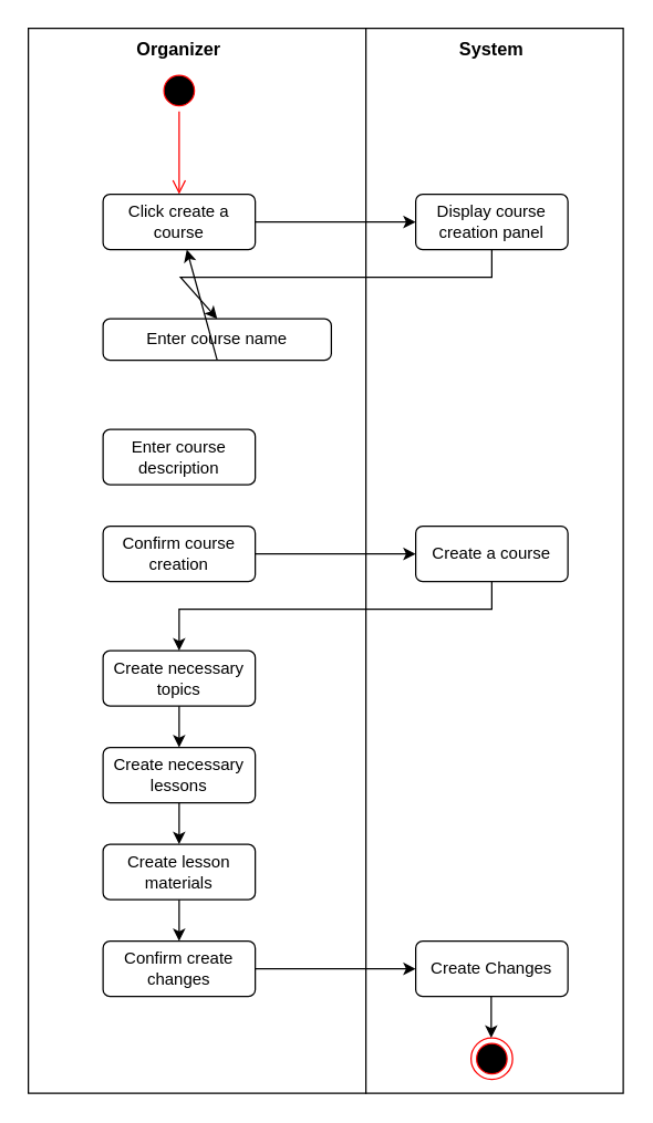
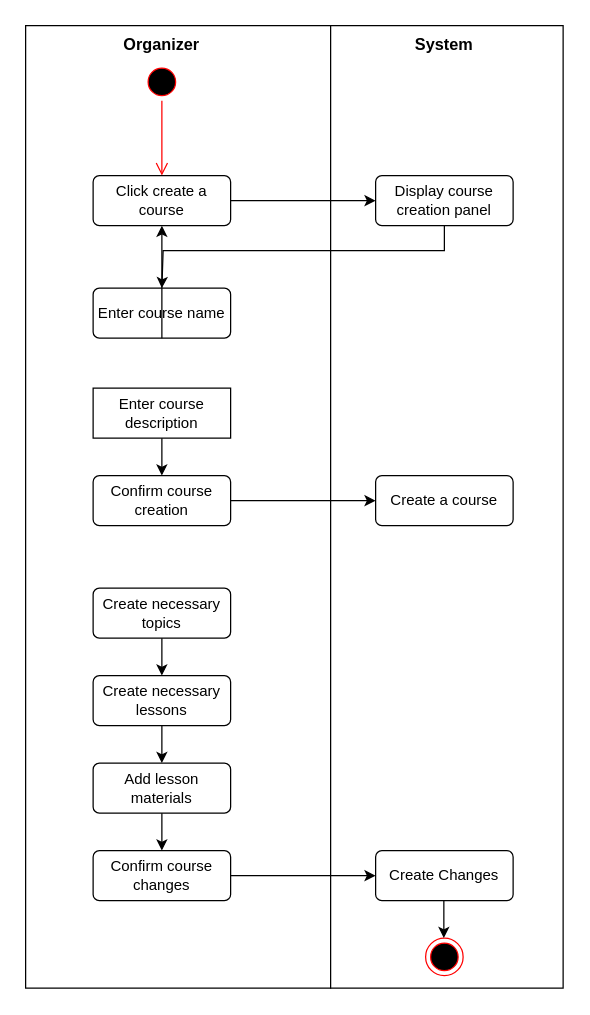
  <mxCell id="0" />
  <mxCell id="1" parent="0" />
  <mxCell id="2" value="" style="rounded=0;whiteSpace=wrap;html=1;" parent="1" vertex="1"><mxGeometry x="20" y="20" width="244" height="770" as="geometry" /></mxCell>
  <mxCell id="3" value="" style="rounded=0;whiteSpace=wrap;html=1;" parent="1" vertex="1"><mxGeometry x="264" y="20" width="186" height="770" as="geometry" /></mxCell>
  <mxCell id="4" value="" style="endArrow=classic;html=1;rounded=0;exitX=1;exitY=0.5;exitDx=0;exitDy=0;entryX=0;entryY=0.5;entryDx=0;entryDy=0;" parent="1" source="17" target="9" edge="1"><mxGeometry width="50" height="50" relative="1" as="geometry"><mxPoint x="-140" y="210" as="sourcePoint" /><mxPoint x="-90" y="160" as="targetPoint" /><Array as="points"><mxPoint x="230" y="160" /></Array></mxGeometry></mxCell>
  <mxCell id="5" value="" style="endArrow=classic;html=1;rounded=0;exitX=0.5;exitY=1;exitDx=0;exitDy=0;entryX=0.5;entryY=0;entryDx=0;entryDy=0;" parent="1" source="9" target="18" edge="1"><mxGeometry width="50" height="50" relative="1" as="geometry"><mxPoint x="340" y="240" as="sourcePoint" /><mxPoint x="390" y="190" as="targetPoint" /><Array as="points"><mxPoint x="355" y="200" /><mxPoint x="130" y="200" /></Array></mxGeometry></mxCell>
  <mxCell id="6" value="" style="endArrow=classic;html=1;rounded=0;exitX=1;exitY=0.5;exitDx=0;exitDy=0;entryX=0;entryY=0.5;entryDx=0;entryDy=0;" parent="1" source="21" target="10" edge="1"><mxGeometry width="50" height="50" relative="1" as="geometry"><mxPoint x="190" y="400" as="sourcePoint" /><mxPoint x="240" y="350" as="targetPoint" /></mxGeometry></mxCell>
- <mxCell id="7" value="" style="endArrow=classic;html=1;rounded=0;entryX=0.5;entryY=0;entryDx=0;entryDy=0;exitX=0.5;exitY=1;exitDx=0;exitDy=0;" parent="1" source="10" target="23" edge="1"><mxGeometry width="50" height="50" relative="1" as="geometry"><mxPoint x="90" y="480" as="sourcePoint" /><mxPoint x="140" y="430" as="targetPoint" /><Array as="points"><mxPoint x="355" y="440" /><mxPoint x="129" y="440" /></Array></mxGeometry></mxCell>
  <mxCell id="8" value="&lt;b&gt;System&lt;/b&gt;" style="text;html=1;strokeColor=none;fillColor=none;align=center;verticalAlign=middle;whiteSpace=wrap;rounded=0;fontSize=13;" parent="1" vertex="1"><mxGeometry x="325" y="20" width="60" height="30" as="geometry" /></mxCell>
  <mxCell id="9" value="Display course creation panel" style="html=1;align=center;verticalAlign=middle;rounded=1;absoluteArcSize=1;arcSize=10;dashed=0;whiteSpace=wrap;" parent="1" vertex="1"><mxGeometry x="300" y="140" width="110" height="40" as="geometry" /></mxCell>
  <mxCell id="10" value="Create a course" style="html=1;align=center;verticalAlign=middle;rounded=1;absoluteArcSize=1;arcSize=10;dashed=0;whiteSpace=wrap;" parent="1" vertex="1"><mxGeometry x="300" y="380" width="110" height="40" as="geometry" /></mxCell>
  <mxCell id="11" style="edgeStyle=orthogonalEdgeStyle;rounded=0;orthogonalLoop=1;jettySize=auto;html=1;exitX=0.5;exitY=1;exitDx=0;exitDy=0;" parent="1" source="3" target="3" edge="1"><mxGeometry relative="1" as="geometry" /></mxCell>
  <mxCell id="12" value="Create Changes" style="html=1;align=center;verticalAlign=middle;rounded=1;absoluteArcSize=1;arcSize=10;dashed=0;whiteSpace=wrap;" parent="1" vertex="1"><mxGeometry x="300" y="680" width="110" height="40" as="geometry" /></mxCell>
  <mxCell id="13" value="" style="endArrow=classic;html=1;rounded=0;exitX=1;exitY=0.5;exitDx=0;exitDy=0;entryX=0;entryY=0.5;entryDx=0;entryDy=0;" parent="1" target="12" edge="1"><mxGeometry width="50" height="50" relative="1" as="geometry"><mxPoint x="184" y="700" as="sourcePoint" /><mxPoint x="240" y="650" as="targetPoint" /></mxGeometry></mxCell>
  <mxCell id="14" value="&lt;b style=&quot;font-size: 13px;&quot;&gt;Organizer&lt;/b&gt;" style="text;html=1;strokeColor=none;fillColor=none;align=center;verticalAlign=middle;whiteSpace=wrap;rounded=0;fontSize=13;" parent="1" vertex="1"><mxGeometry x="99" y="20" width="60" height="30" as="geometry" /></mxCell>
  <mxCell id="15" value="" style="ellipse;html=1;shape=startState;fillColor=#000000;strokeColor=#ff0000;" parent="1" vertex="1"><mxGeometry x="114" y="50" width="30" height="30" as="geometry" /></mxCell>
  <mxCell id="16" value="" style="edgeStyle=orthogonalEdgeStyle;html=1;verticalAlign=bottom;endArrow=open;endSize=8;strokeColor=#ff0000;rounded=0;" parent="1" source="15" edge="1"><mxGeometry relative="1" as="geometry"><mxPoint x="129" y="140" as="targetPoint" /></mxGeometry></mxCell>
  <mxCell id="17" value="Click create a course" style="html=1;align=center;verticalAlign=middle;rounded=1;absoluteArcSize=1;arcSize=10;dashed=0;whiteSpace=wrap;" parent="1" vertex="1"><mxGeometry x="74" y="140" width="110" height="40" as="geometry" /></mxCell>
- <mxCell id="18" value="Enter course name" style="html=1;align=center;verticalAlign=middle;rounded=1;absoluteArcSize=1;arcSize=10;dashed=0;whiteSpace=wrap;" parent="1" vertex="1"><mxGeometry x="74" y="230" width="165" height="30" as="geometry" /></mxCell>
- <mxCell id="19" value="Enter course description" style="html=1;align=center;verticalAlign=middle;rounded=1;absoluteArcSize=1;arcSize=10;dashed=0;whiteSpace=wrap;" parent="1" vertex="1"><mxGeometry x="74" y="310" width="110" height="40" as="geometry" /></mxCell>
+ <mxCell id="18" value="Enter course name" style="html=1;align=center;verticalAlign=middle;rounded=1;absoluteArcSize=1;arcSize=10;dashed=0;whiteSpace=wrap;" parent="1" vertex="1"><mxGeometry x="74" y="230" width="110" height="40" as="geometry" /></mxCell>
+ <mxCell id="19" value="Enter course description" style="html=1;align=center;verticalAlign=middle;absoluteArcSize=1;arcSize=10;dashed=0;whiteSpace=wrap;rounded=0;" parent="1" vertex="1"><mxGeometry x="74" y="310" width="110" height="40" as="geometry" /></mxCell>
  <mxCell id="20" value="" style="endArrow=classic;html=1;rounded=0;exitX=0.5;exitY=1;exitDx=0;exitDy=0;" parent="1" source="18" target="17" edge="1"><mxGeometry width="50" height="50" relative="1" as="geometry"><mxPoint x="-210" y="360" as="sourcePoint" /><mxPoint x="-160" y="310" as="targetPoint" /></mxGeometry></mxCell>
  <mxCell id="21" value="Confirm course creation" style="html=1;align=center;verticalAlign=middle;rounded=1;absoluteArcSize=1;arcSize=10;dashed=0;whiteSpace=wrap;" parent="1" vertex="1"><mxGeometry x="74" y="380" width="110" height="40" as="geometry" /></mxCell>
+ <mxCell id="22" value="" style="endArrow=classic;html=1;rounded=0;exitX=0.5;exitY=1;exitDx=0;exitDy=0;entryX=0.5;entryY=0;entryDx=0;entryDy=0;" parent="1" source="19" target="21" edge="1"><mxGeometry width="50" height="50" relative="1" as="geometry"><mxPoint x="130" y="370" as="sourcePoint" /><mxPoint x="180" y="320" as="targetPoint" /></mxGeometry></mxCell>
  <mxCell id="23" value="Create necessary topics" style="html=1;align=center;verticalAlign=middle;rounded=1;absoluteArcSize=1;arcSize=10;dashed=0;whiteSpace=wrap;" parent="1" vertex="1"><mxGeometry x="74" y="470" width="110" height="40" as="geometry" /></mxCell>
  <mxCell id="24" value="Create necessary lessons" style="html=1;align=center;verticalAlign=middle;rounded=1;absoluteArcSize=1;arcSize=10;dashed=0;whiteSpace=wrap;" parent="1" vertex="1"><mxGeometry x="74" y="540" width="110" height="40" as="geometry" /></mxCell>
  <mxCell id="25" value="" style="endArrow=classic;html=1;rounded=0;exitX=0.5;exitY=1;exitDx=0;exitDy=0;entryX=0.5;entryY=0;entryDx=0;entryDy=0;" parent="1" source="23" target="24" edge="1"><mxGeometry width="50" height="50" relative="1" as="geometry"><mxPoint x="130" y="570" as="sourcePoint" /><mxPoint x="180" y="520" as="targetPoint" /></mxGeometry></mxCell>
- <mxCell id="26" value="Create lesson materials" style="html=1;align=center;verticalAlign=middle;rounded=1;absoluteArcSize=1;arcSize=10;dashed=0;whiteSpace=wrap;" parent="1" vertex="1"><mxGeometry x="74" y="610" width="110" height="40" as="geometry" /></mxCell>
+ <mxCell id="26" value="Add lesson materials" style="html=1;align=center;verticalAlign=middle;rounded=1;absoluteArcSize=1;arcSize=10;dashed=0;whiteSpace=wrap;" parent="1" vertex="1"><mxGeometry x="74" y="610" width="110" height="40" as="geometry" /></mxCell>
  <mxCell id="27" value="" style="endArrow=classic;html=1;rounded=0;exitX=0.5;exitY=1;exitDx=0;exitDy=0;entryX=0.5;entryY=0;entryDx=0;entryDy=0;" parent="1" target="26" edge="1"><mxGeometry width="50" height="50" relative="1" as="geometry"><mxPoint x="129" y="580" as="sourcePoint" /><mxPoint x="180" y="590" as="targetPoint" /></mxGeometry></mxCell>
- <mxCell id="28" value="Confirm create changes" style="html=1;align=center;verticalAlign=middle;rounded=1;absoluteArcSize=1;arcSize=10;dashed=0;whiteSpace=wrap;" parent="1" vertex="1"><mxGeometry x="74" y="680" width="110" height="40" as="geometry" /></mxCell>
+ <mxCell id="28" value="Confirm course changes" style="html=1;align=center;verticalAlign=middle;rounded=1;absoluteArcSize=1;arcSize=10;dashed=0;whiteSpace=wrap;" parent="1" vertex="1"><mxGeometry x="74" y="680" width="110" height="40" as="geometry" /></mxCell>
  <mxCell id="29" value="" style="endArrow=classic;html=1;rounded=0;exitX=0.5;exitY=1;exitDx=0;exitDy=0;entryX=0.5;entryY=0;entryDx=0;entryDy=0;" parent="1" target="28" edge="1"><mxGeometry width="50" height="50" relative="1" as="geometry"><mxPoint x="129" y="650" as="sourcePoint" /><mxPoint x="180" y="660" as="targetPoint" /></mxGeometry></mxCell>
  <mxCell id="30" value="" style="ellipse;html=1;shape=endState;fillColor=#000000;strokeColor=#ff0000;" parent="1" vertex="1"><mxGeometry x="340" y="750" width="30" height="30" as="geometry" /></mxCell>
  <mxCell id="31" value="" style="endArrow=classic;html=1;rounded=0;exitX=0.5;exitY=1;exitDx=0;exitDy=0;entryX=0.5;entryY=0;entryDx=0;entryDy=0;" parent="1" edge="1"><mxGeometry width="50" height="50" relative="1" as="geometry"><mxPoint x="354.58" y="720" as="sourcePoint" /><mxPoint x="354.58" y="750" as="targetPoint" /></mxGeometry></mxCell>
